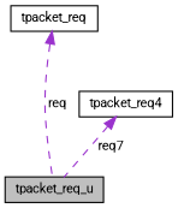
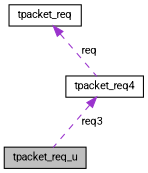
  digraph {
    fontname=Roboto
    node [color=black fillcolor=white fontname=Roboto fontsize=10 shape=record style=filled]
    edge [color=darkorchid3 dir=back fontname=Roboto fontsize=10 labelfontname=Helvetica labelfontsize=10 style=dashed]
    n1 [fillcolor=grey75 fontcolor=black height=0.2 label=tpacket_req_u width=0.4]
    n2 [height=0.2 label=tpacket_req width=0.4]
    n3 [height=0.2 label=tpacket_req4 width=0.4]
-   n2 -> n1 [label=" req"]
-   n3 -> n1 [label=" req7"]
+   n2 -> n3 [label=" req"]
+   n3 -> n1 [label=" req3"]
  }
